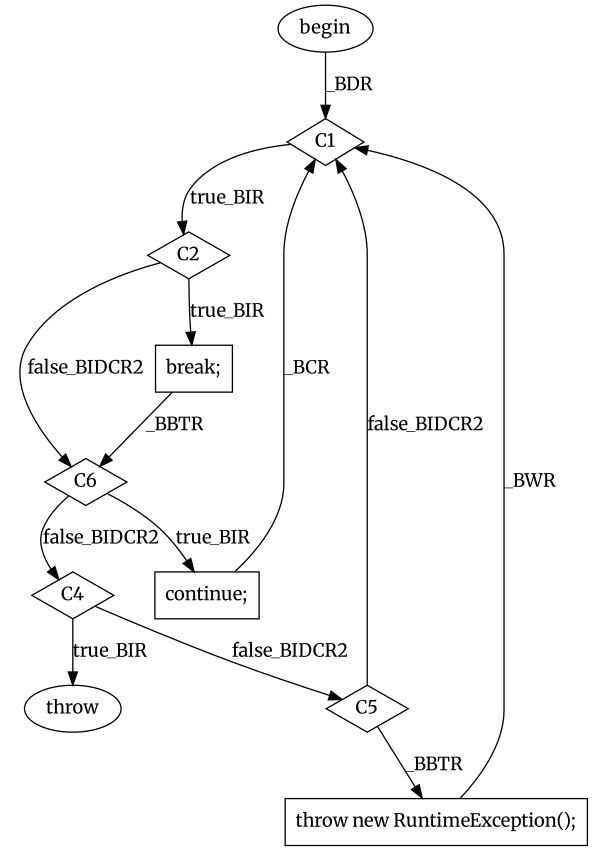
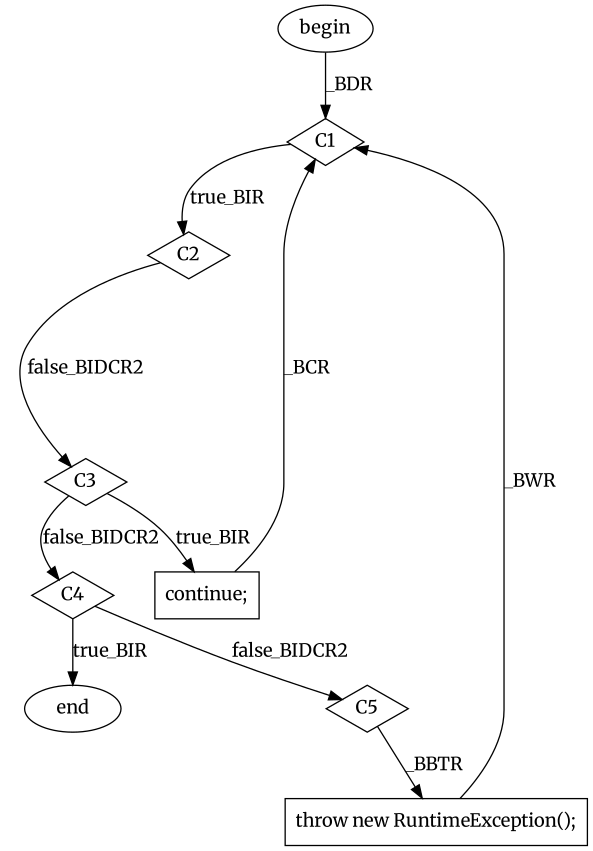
  digraph {
    fontname=Merriweather
    node [fillcolor=white fontname=Merriweather shape=diamond style=filled]
    edge [fontname=Merriweather]
    n1 [label=begin shape=ellipse]
    n2 [label=C1]
    n3 [label=C2]
-   n4 [label="break;" shape=box]
-   n5 [label=C6]
+   n5 [label=C3]
    n6 [label="continue;" shape=box]
    n7 [label=C4]
-   n8 [label=throw shape=ellipse]
+   n8 [label=end shape=ellipse]
    n9 [label=C5]
    n10 [label="throw new RuntimeException();" shape=box]
    n1 -> n2 [label=_BDR]
    n2 -> n3 [label=true_BIR]
-   n3 -> n4 [label=true_BIR]
    n3 -> n5 [label=false_BIDCR2]
-   n4 -> n5 [label=_BBTR]
    n5 -> n6 [label=true_BIR]
    n5 -> n7 [label=false_BIDCR2]
    n6 -> n2 [label=_BCR]
    n7 -> n8 [label=true_BIR]
    n7 -> n9 [label=false_BIDCR2]
-   n9 -> n2 [label=false_BIDCR2]
    n9 -> n10 [label=_BBTR]
    n10 -> n2 [label=_BWR]
  }
